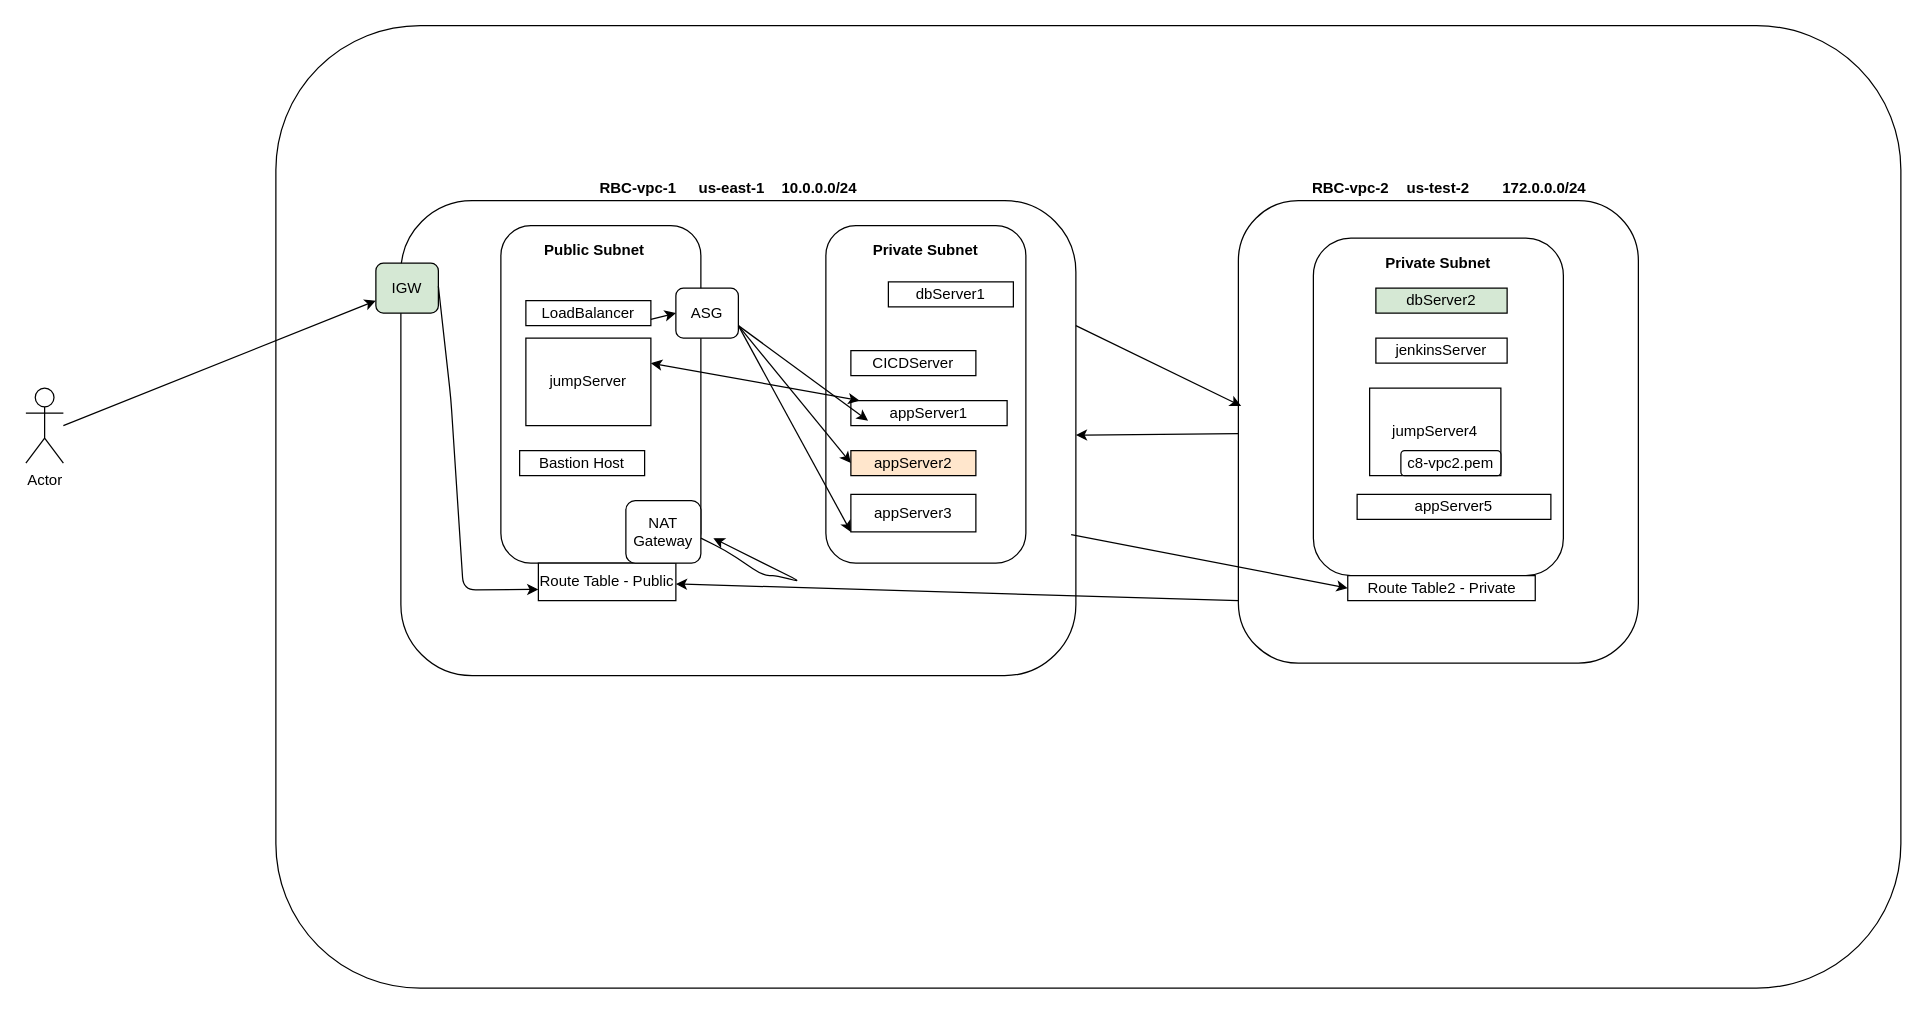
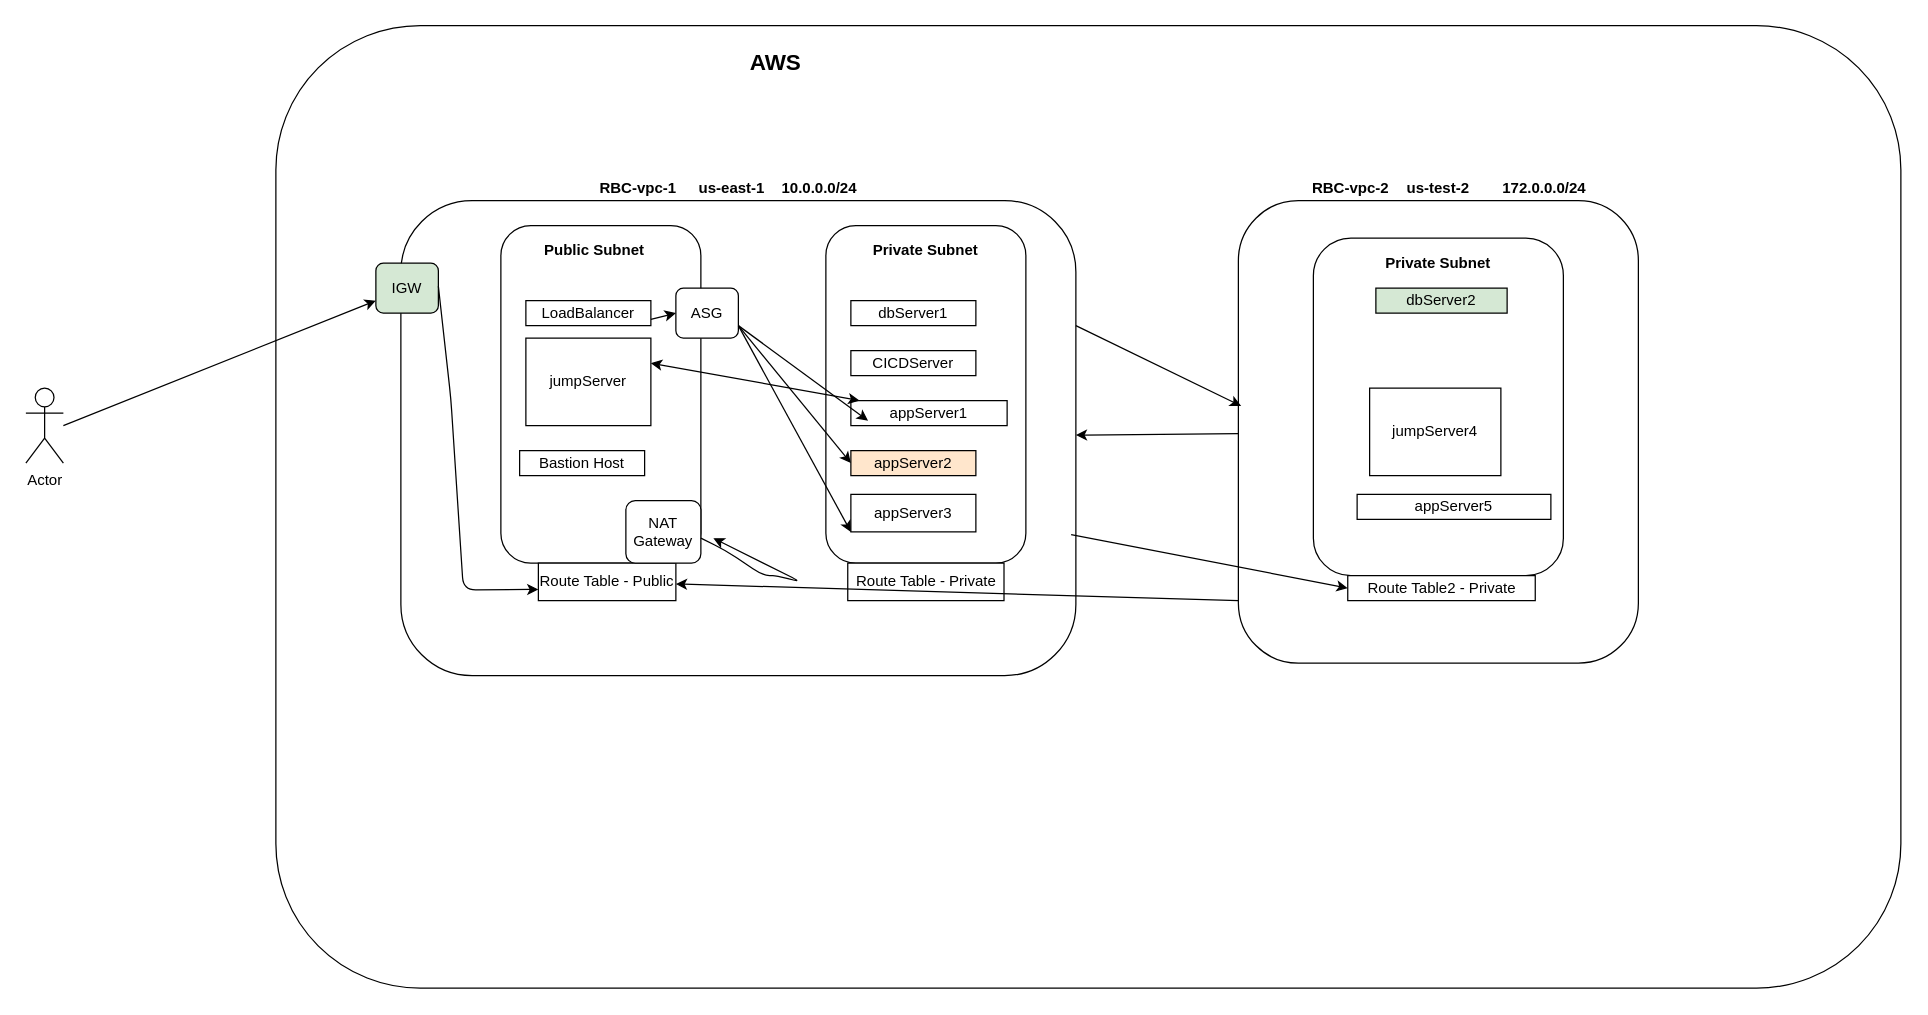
  <mxCell id="0" />
  <mxCell id="1" parent="0" />
  <mxCell id="2" value="" style="rounded=1;whiteSpace=wrap;html=1;" parent="1" vertex="1"><mxGeometry x="220" y="20" width="1300" height="770" as="geometry" /></mxCell>
+ <mxCell id="3" value="&lt;b&gt;&lt;font style=&quot;font-size: 18px&quot;&gt;AWS&lt;/font&gt;&lt;/b&gt;" style="text;html=1;strokeColor=none;fillColor=none;align=center;verticalAlign=middle;whiteSpace=wrap;rounded=0;" parent="1" vertex="1"><mxGeometry x="600" y="40" width="40" height="20" as="geometry" /></mxCell>
  <mxCell id="4" value="" style="rounded=1;whiteSpace=wrap;html=1;" parent="1" vertex="1"><mxGeometry x="320" y="160" width="540" height="380" as="geometry" /></mxCell>
  <mxCell id="5" value="&lt;b&gt;RBC-vpc&lt;/b&gt;" style="text;html=1;strokeColor=none;fillColor=none;align=center;verticalAlign=middle;whiteSpace=wrap;rounded=0;" parent="1" vertex="1"><mxGeometry x="450" y="190" width="80" height="20" as="geometry" /></mxCell>
  <mxCell id="6" value="" style="rounded=1;whiteSpace=wrap;html=1;" parent="1" vertex="1"><mxGeometry x="400" y="180" width="160" height="270" as="geometry" /></mxCell>
  <mxCell id="7" value="" style="rounded=1;whiteSpace=wrap;html=1;" parent="1" vertex="1"><mxGeometry x="660" y="180" width="160" height="270" as="geometry" /></mxCell>
  <mxCell id="8" value="&lt;b&gt;RBC-vpc-1&lt;/b&gt;" style="text;html=1;strokeColor=none;fillColor=none;align=center;verticalAlign=middle;whiteSpace=wrap;rounded=0;" parent="1" vertex="1"><mxGeometry x="470" y="140" width="80" height="20" as="geometry" /></mxCell>
  <mxCell id="9" value="&lt;b&gt;Public Subnet&lt;/b&gt;" style="text;html=1;strokeColor=none;fillColor=none;align=center;verticalAlign=middle;whiteSpace=wrap;rounded=0;" parent="1" vertex="1"><mxGeometry x="430" y="190" width="90" height="20" as="geometry" /></mxCell>
  <mxCell id="10" value="&lt;b&gt;Private Subnet&lt;/b&gt;" style="text;html=1;strokeColor=none;fillColor=none;align=center;verticalAlign=middle;whiteSpace=wrap;rounded=0;" parent="1" vertex="1"><mxGeometry x="695" y="190" width="90" height="20" as="geometry" /></mxCell>
  <mxCell id="11" value="jumpServer" style="rounded=0;whiteSpace=wrap;html=1;" parent="1" vertex="1"><mxGeometry x="420" y="270" width="100" height="70" as="geometry" /></mxCell>
- <mxCell id="12" value="dbServer1" style="rounded=0;whiteSpace=wrap;html=1;" parent="1" vertex="1"><mxGeometry x="710" y="225" width="100" height="20" as="geometry" /></mxCell>
+ <mxCell id="12" value="dbServer1" style="rounded=0;whiteSpace=wrap;html=1;" parent="1" vertex="1"><mxGeometry x="680" y="240" width="100" height="20" as="geometry" /></mxCell>
  <mxCell id="13" value="Bastion Host" style="rounded=0;whiteSpace=wrap;html=1;" parent="1" vertex="1"><mxGeometry x="415" y="360" width="100" height="20" as="geometry" /></mxCell>
  <mxCell id="14" value="LoadBalancer" style="rounded=0;whiteSpace=wrap;html=1;" parent="1" vertex="1"><mxGeometry x="420" y="240" width="100" height="20" as="geometry" /></mxCell>
  <mxCell id="15" value="CICDServer" style="rounded=0;whiteSpace=wrap;html=1;" parent="1" vertex="1"><mxGeometry x="680" y="280" width="100" height="20" as="geometry" /></mxCell>
  <mxCell id="16" value="appServer1" style="rounded=0;whiteSpace=wrap;html=1;" parent="1" vertex="1"><mxGeometry x="680" y="320" width="125" height="20" as="geometry" /></mxCell>
  <mxCell id="17" value="appServer2" style="rounded=0;whiteSpace=wrap;html=1;fillColor=#ffe6cc;" parent="1" vertex="1"><mxGeometry x="680" y="360" width="100" height="20" as="geometry" /></mxCell>
  <mxCell id="18" value="appServer3" style="rounded=0;whiteSpace=wrap;html=1;" parent="1" vertex="1"><mxGeometry x="680" y="395" width="100" height="30" as="geometry" /></mxCell>
  <mxCell id="19" value="Actor" style="shape=umlActor;verticalLabelPosition=bottom;verticalAlign=top;html=1;outlineConnect=0;" parent="1" vertex="1"><mxGeometry x="20" y="310" width="30" height="60" as="geometry" /></mxCell>
  <mxCell id="20" value="IGW" style="rounded=1;whiteSpace=wrap;html=1;fillColor=#d5e8d4;" parent="1" vertex="1"><mxGeometry x="300" y="210" width="50" height="40" as="geometry" /></mxCell>
  <mxCell id="21" value="" style="endArrow=classic;html=1;" parent="1" target="20" edge="1"><mxGeometry width="50" height="50" relative="1" as="geometry"><mxPoint x="50" y="340" as="sourcePoint" /><mxPoint x="100" y="290" as="targetPoint" /></mxGeometry></mxCell>
  <mxCell id="22" value="Route Table - Public" style="rounded=0;whiteSpace=wrap;html=1;" parent="1" vertex="1"><mxGeometry x="430" y="450" width="110" height="30" as="geometry" /></mxCell>
+ <mxCell id="23" value="Route Table - Private" style="rounded=0;whiteSpace=wrap;html=1;" parent="1" vertex="1"><mxGeometry x="677.5" y="450" width="125" height="30" as="geometry" /></mxCell>
  <mxCell id="24" value="" style="endArrow=classic;html=1;entryX=0;entryY=0.75;entryDx=0;entryDy=0;" parent="1" edge="1"><mxGeometry width="50" height="50" relative="1" as="geometry"><mxPoint x="350" y="228.5" as="sourcePoint" /><mxPoint x="430" y="471" as="targetPoint" /><Array as="points"><mxPoint x="360" y="318.5" /><mxPoint x="370" y="471.5" /></Array></mxGeometry></mxCell>
  <mxCell id="25" value="NAT Gateway" style="rounded=1;whiteSpace=wrap;html=1;" parent="1" vertex="1"><mxGeometry x="500" y="400" width="60" height="50" as="geometry" /></mxCell>
  <mxCell id="26" value="" style="endArrow=classic;html=1;" parent="1" edge="1"><mxGeometry width="50" height="50" relative="1" as="geometry"><mxPoint x="560" y="430" as="sourcePoint" /><mxPoint x="570" y="430" as="targetPoint" /><Array as="points"><mxPoint x="580" y="440" /><mxPoint x="610" y="460" /><mxPoint x="620" y="460" /><mxPoint x="640" y="465" /></Array></mxGeometry></mxCell>
  <mxCell id="27" value="" style="endArrow=classic;startArrow=classic;html=1;" parent="1" target="16" edge="1"><mxGeometry width="50" height="50" relative="1" as="geometry"><mxPoint x="520" y="290" as="sourcePoint" /><mxPoint x="570" y="240" as="targetPoint" /></mxGeometry></mxCell>
  <mxCell id="28" value="ASG" style="rounded=1;whiteSpace=wrap;html=1;" parent="1" vertex="1"><mxGeometry x="540" y="230" width="50" height="40" as="geometry" /></mxCell>
  <mxCell id="29" value="" style="endArrow=classic;html=1;entryX=0;entryY=0.5;entryDx=0;entryDy=0;" parent="1" target="28" edge="1"><mxGeometry width="50" height="50" relative="1" as="geometry"><mxPoint x="520" y="255" as="sourcePoint" /><mxPoint x="570" y="205" as="targetPoint" /></mxGeometry></mxCell>
  <mxCell id="30" value="" style="endArrow=classic;html=1;entryX=0.11;entryY=0.8;entryDx=0;entryDy=0;entryPerimeter=0;" parent="1" target="16" edge="1"><mxGeometry width="50" height="50" relative="1" as="geometry"><mxPoint x="590" y="260" as="sourcePoint" /><mxPoint x="640" y="210" as="targetPoint" /></mxGeometry></mxCell>
  <mxCell id="31" value="" style="endArrow=classic;html=1;entryX=0;entryY=0.5;entryDx=0;entryDy=0;" parent="1" target="17" edge="1"><mxGeometry width="50" height="50" relative="1" as="geometry"><mxPoint x="590" y="260" as="sourcePoint" /><mxPoint x="640" y="210" as="targetPoint" /></mxGeometry></mxCell>
  <mxCell id="32" value="" style="endArrow=classic;html=1;entryX=0;entryY=1;entryDx=0;entryDy=0;" parent="1" target="18" edge="1"><mxGeometry width="50" height="50" relative="1" as="geometry"><mxPoint x="590" y="260" as="sourcePoint" /><mxPoint x="640" y="210" as="targetPoint" /></mxGeometry></mxCell>
  <mxCell id="33" value="" style="rounded=1;whiteSpace=wrap;html=1;" vertex="1" parent="1"><mxGeometry x="990" y="160" width="320" height="370" as="geometry" /></mxCell>
  <mxCell id="34" value="&lt;b&gt;RBC-vpc-2&lt;/b&gt;" style="text;html=1;strokeColor=none;fillColor=none;align=center;verticalAlign=middle;whiteSpace=wrap;rounded=0;" vertex="1" parent="1"><mxGeometry x="1040" y="140" width="80" height="20" as="geometry" /></mxCell>
  <mxCell id="35" value="&lt;b&gt;10.0.0.0/24&lt;/b&gt;" style="text;html=1;strokeColor=none;fillColor=none;align=center;verticalAlign=middle;whiteSpace=wrap;rounded=0;" vertex="1" parent="1"><mxGeometry x="610" y="140" width="90" height="20" as="geometry" /></mxCell>
  <mxCell id="36" value="&lt;b&gt;172.0.0.0/24&lt;/b&gt;" style="text;html=1;strokeColor=none;fillColor=none;align=center;verticalAlign=middle;whiteSpace=wrap;rounded=0;" vertex="1" parent="1"><mxGeometry x="1190" y="140" width="90" height="20" as="geometry" /></mxCell>
  <mxCell id="37" value="&lt;b&gt;us-east-1&lt;/b&gt;" style="text;html=1;strokeColor=none;fillColor=none;align=center;verticalAlign=middle;whiteSpace=wrap;rounded=0;" vertex="1" parent="1"><mxGeometry x="540" y="140" width="90" height="20" as="geometry" /></mxCell>
  <mxCell id="38" value="&lt;b&gt;us-test-2&lt;/b&gt;" style="text;html=1;strokeColor=none;fillColor=none;align=center;verticalAlign=middle;whiteSpace=wrap;rounded=0;" vertex="1" parent="1"><mxGeometry x="1105" y="140" width="90" height="20" as="geometry" /></mxCell>
  <mxCell id="39" value="" style="rounded=1;whiteSpace=wrap;html=1;" vertex="1" parent="1"><mxGeometry x="1050" y="190" width="200" height="270" as="geometry" /></mxCell>
  <mxCell id="40" value="&lt;b&gt;Private Subnet&lt;/b&gt;" style="text;html=1;strokeColor=none;fillColor=none;align=center;verticalAlign=middle;whiteSpace=wrap;rounded=0;" vertex="1" parent="1"><mxGeometry x="1100" y="200" width="100" height="20" as="geometry" /></mxCell>
  <mxCell id="41" value="dbServer2" style="rounded=0;whiteSpace=wrap;html=1;fillColor=#d5e8d4;" vertex="1" parent="1"><mxGeometry x="1100" y="230" width="105" height="20" as="geometry" /></mxCell>
- <mxCell id="42" value="jenkinsServer" style="rounded=0;whiteSpace=wrap;html=1;" vertex="1" parent="1"><mxGeometry x="1100" y="270" width="105" height="20" as="geometry" /></mxCell>
  <mxCell id="43" value="jumpServer4" style="rounded=0;whiteSpace=wrap;html=1;" vertex="1" parent="1"><mxGeometry x="1095" y="310" width="105" height="70" as="geometry" /></mxCell>
  <mxCell id="44" value="appServer5" style="rounded=0;whiteSpace=wrap;html=1;" vertex="1" parent="1"><mxGeometry x="1085" y="395" width="155" height="20" as="geometry" /></mxCell>
  <mxCell id="45" value="Route Table2 - Private" style="rounded=0;whiteSpace=wrap;html=1;" vertex="1" parent="1"><mxGeometry x="1077.5" y="460" width="150" height="20" as="geometry" /></mxCell>
  <mxCell id="46" value="" style="endArrow=classic;html=1;entryX=0.007;entryY=0.444;entryDx=0;entryDy=0;entryPerimeter=0;" edge="1" parent="1" target="33"><mxGeometry width="50" height="50" relative="1" as="geometry"><mxPoint x="860" y="260" as="sourcePoint" /><mxPoint x="910" y="210" as="targetPoint" /></mxGeometry></mxCell>
  <mxCell id="47" value="" style="endArrow=classic;html=1;" edge="1" parent="1" source="33" target="4"><mxGeometry width="50" height="50" relative="1" as="geometry"><mxPoint x="940" y="420" as="sourcePoint" /><mxPoint x="990" y="370" as="targetPoint" /></mxGeometry></mxCell>
- <mxCell id="48" value="c8-vpc2.pem" style="rounded=1;whiteSpace=wrap;html=1;" vertex="1" parent="1"><mxGeometry x="1120" y="360" width="80" height="20" as="geometry" /></mxCell>
  <mxCell id="49" value="" style="endArrow=classic;html=1;exitX=0.993;exitY=0.703;exitDx=0;exitDy=0;exitPerimeter=0;" edge="1" parent="1" source="4"><mxGeometry width="50" height="50" relative="1" as="geometry"><mxPoint x="1027.5" y="520" as="sourcePoint" /><mxPoint x="1077.5" y="470" as="targetPoint" /></mxGeometry></mxCell>
  <mxCell id="50" value="" style="endArrow=classic;html=1;" edge="1" parent="1" target="22"><mxGeometry width="50" height="50" relative="1" as="geometry"><mxPoint x="990" y="480" as="sourcePoint" /><mxPoint x="1040" y="430" as="targetPoint" /></mxGeometry></mxCell>
